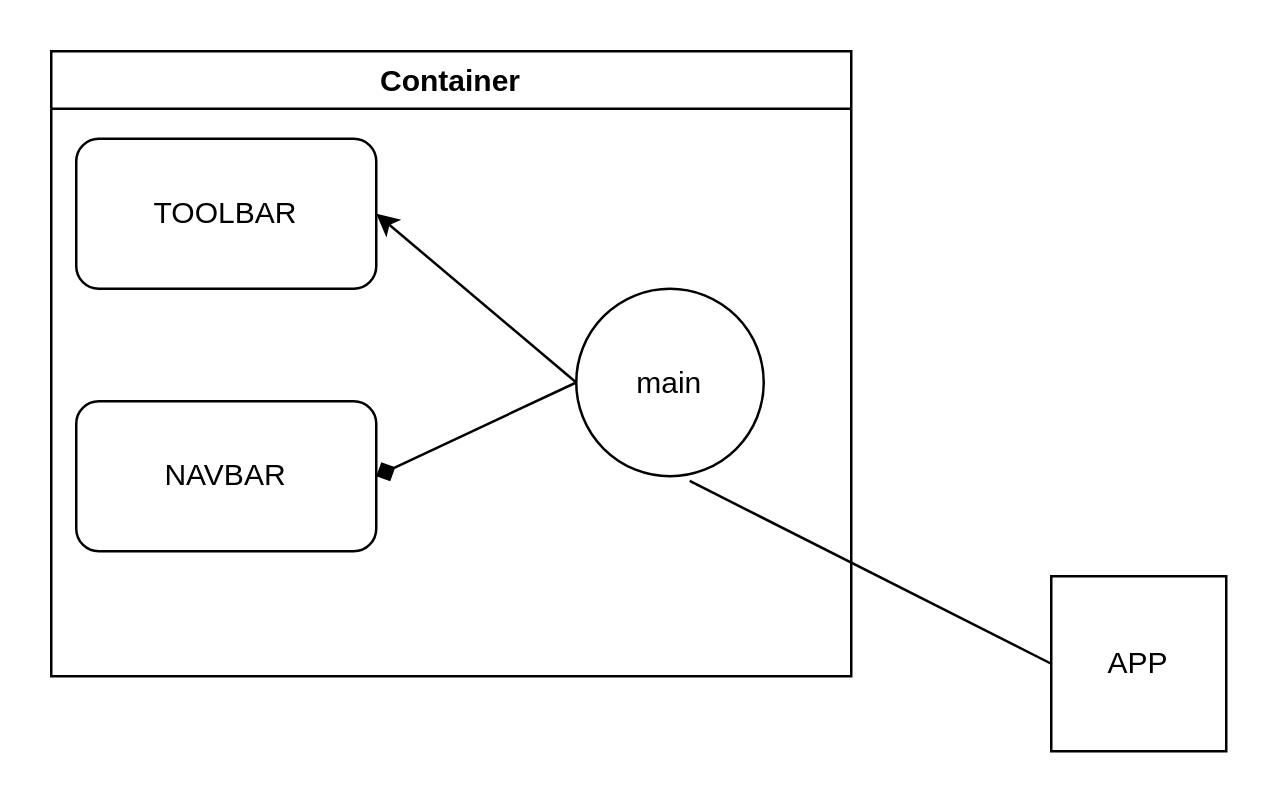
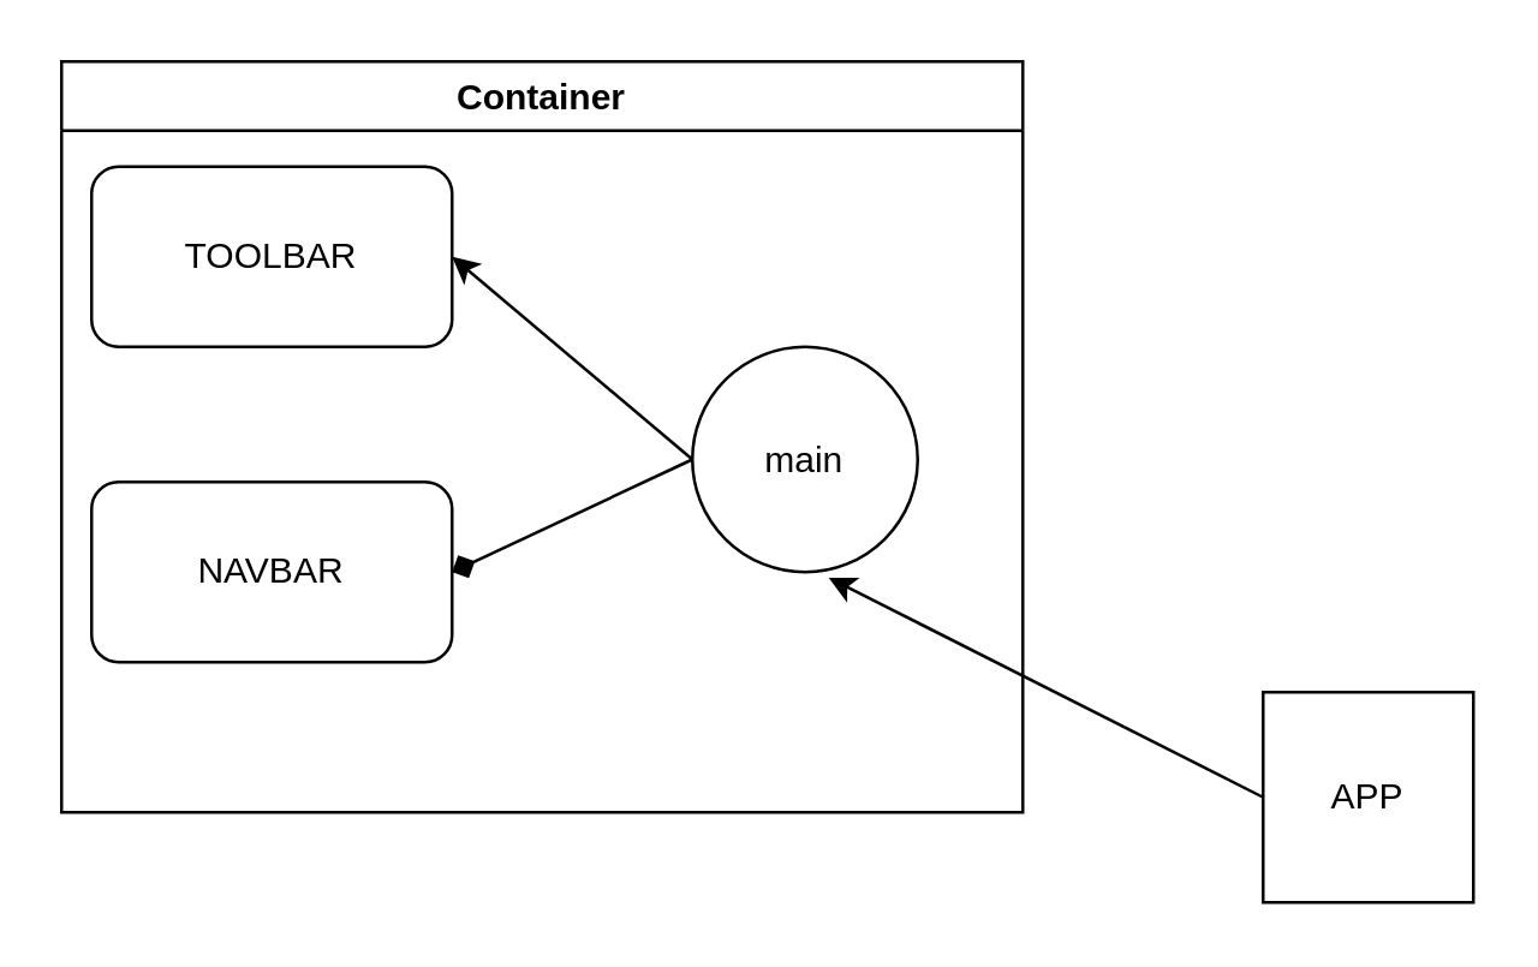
  <mxCell id="0" />
  <mxCell id="1" parent="0" />
- <mxCell id="2" style="edgeStyle=none;html=1;exitX=0;exitY=0.5;exitDx=0;exitDy=0;entryX=0.605;entryY=1.025;entryDx=0;entryDy=0;entryPerimeter=0;endArrow=none;" edge="1" parent="1" source="3" target="5"><mxGeometry relative="1" as="geometry" /></mxCell>
+ <mxCell id="2" style="edgeStyle=none;html=1;exitX=0;exitY=0.5;exitDx=0;exitDy=0;entryX=0.605;entryY=1.025;entryDx=0;entryDy=0;entryPerimeter=0;" edge="1" parent="1" source="3" target="5"><mxGeometry relative="1" as="geometry" /></mxCell>
  <mxCell id="3" value="APP" style="whiteSpace=wrap;html=1;aspect=fixed;" vertex="1" parent="1"><mxGeometry x="420" y="230" width="70" height="70" as="geometry" /></mxCell>
  <mxCell id="4" value="Container" style="swimlane;" vertex="1" parent="1"><mxGeometry x="20" y="20" width="320" height="250" as="geometry" /></mxCell>
  <mxCell id="5" value="main" style="ellipse;whiteSpace=wrap;html=1;aspect=fixed;" vertex="1" parent="4"><mxGeometry x="210" y="95" width="75" height="75" as="geometry" /></mxCell>
  <mxCell id="6" value="TOOLBAR" style="rounded=1;whiteSpace=wrap;html=1;" vertex="1" parent="4"><mxGeometry x="10" y="35" width="120" height="60" as="geometry" /></mxCell>
  <mxCell id="7" style="edgeStyle=none;html=1;exitX=0;exitY=0.5;exitDx=0;exitDy=0;entryX=1;entryY=0.5;entryDx=0;entryDy=0;" edge="1" parent="4" source="5" target="6"><mxGeometry relative="1" as="geometry" /></mxCell>
  <mxCell id="8" value="NAVBAR" style="rounded=1;whiteSpace=wrap;html=1;" vertex="1" parent="4"><mxGeometry x="10" y="140" width="120" height="60" as="geometry" /></mxCell>
  <mxCell id="9" style="edgeStyle=none;html=1;exitX=0;exitY=0.5;exitDx=0;exitDy=0;entryX=1;entryY=0.5;entryDx=0;entryDy=0;endArrow=diamond;" edge="1" parent="4" source="5" target="8"><mxGeometry relative="1" as="geometry" /></mxCell>
